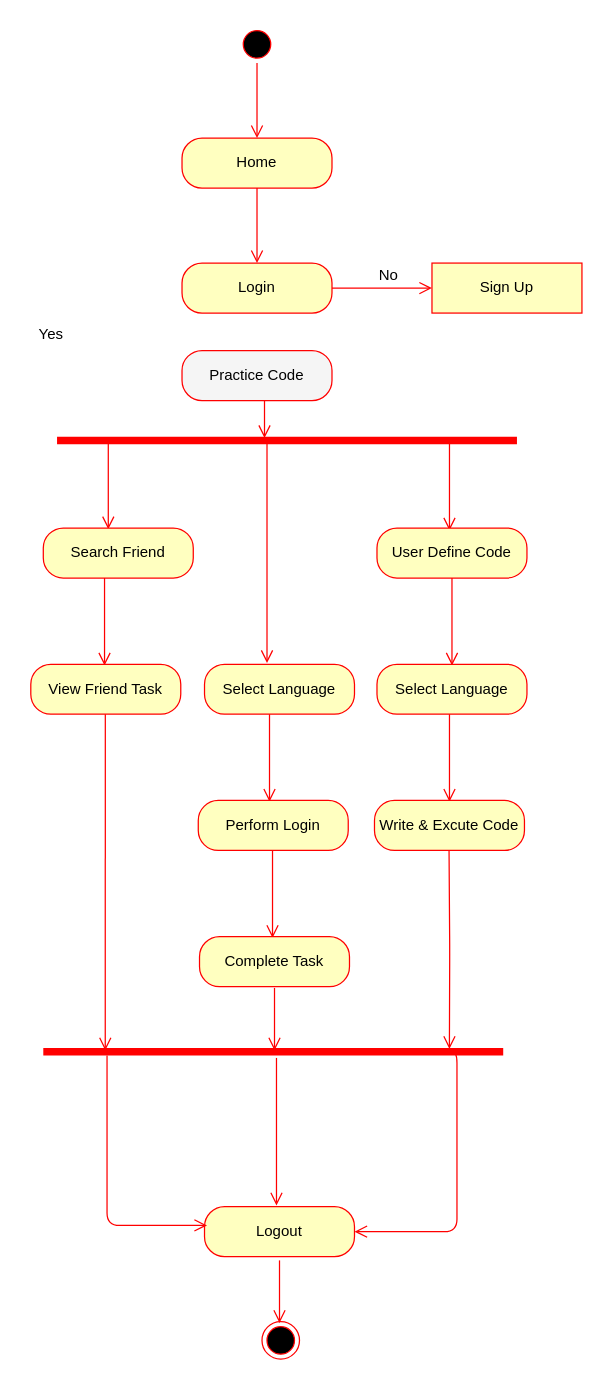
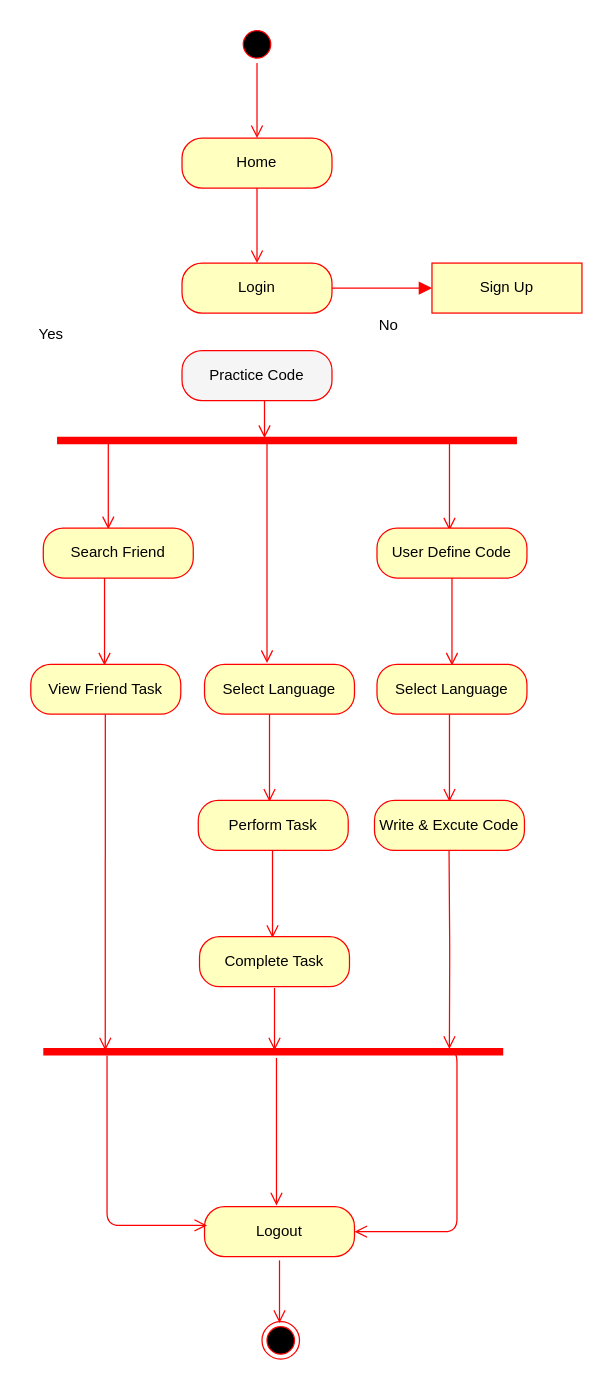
  <mxCell id="0" />
  <mxCell id="1" parent="0" />
  <mxCell id="2" value="" style="ellipse;html=1;shape=startState;fillColor=#000000;strokeColor=#ff0000;" parent="1" vertex="1"><mxGeometry x="190" y="20" width="30" height="30" as="geometry" /></mxCell>
  <mxCell id="3" value="" style="edgeStyle=orthogonalEdgeStyle;html=1;verticalAlign=bottom;endArrow=open;endSize=8;strokeColor=#ff0000;" parent="1" source="2" edge="1"><mxGeometry relative="1" as="geometry"><mxPoint x="205" y="110" as="targetPoint" /></mxGeometry></mxCell>
  <mxCell id="4" value="Home" style="rounded=1;whiteSpace=wrap;html=1;arcSize=40;fontColor=#000000;fillColor=#ffffc0;strokeColor=#ff0000;" parent="1" vertex="1"><mxGeometry x="145" y="110" width="120" height="40" as="geometry" /></mxCell>
  <mxCell id="5" value="" style="edgeStyle=orthogonalEdgeStyle;html=1;verticalAlign=bottom;endArrow=open;endSize=8;strokeColor=#ff0000;" parent="1" source="4" edge="1"><mxGeometry relative="1" as="geometry"><mxPoint x="205" y="210" as="targetPoint" /></mxGeometry></mxCell>
  <mxCell id="6" value="Login" style="rounded=1;whiteSpace=wrap;html=1;arcSize=40;fontColor=#000000;fillColor=#ffffc0;strokeColor=#ff0000;" parent="1" vertex="1"><mxGeometry x="145" y="210" width="120" height="40" as="geometry" /></mxCell>
  <mxCell id="7" value="Sign Up" style="whiteSpace=wrap;html=1;arcSize=40;fontColor=#000000;fillColor=#ffffc0;strokeColor=#ff0000;rounded=0;" parent="1" vertex="1"><mxGeometry x="345" y="210" width="120" height="40" as="geometry" /></mxCell>
- <mxCell id="8" value="" style="edgeStyle=orthogonalEdgeStyle;html=1;verticalAlign=bottom;endArrow=open;endSize=8;strokeColor=#ff0000;entryX=0;entryY=0.5;entryDx=0;entryDy=0;exitX=1;exitY=0.5;exitDx=0;exitDy=0;" parent="1" source="6" target="7" edge="1"><mxGeometry relative="1" as="geometry"><mxPoint x="215" y="220" as="targetPoint" /><mxPoint x="215" y="160" as="sourcePoint" /></mxGeometry></mxCell>
+ <mxCell id="8" value="" style="edgeStyle=orthogonalEdgeStyle;html=1;verticalAlign=bottom;endArrow=block;endSize=8;strokeColor=#ff0000;entryX=0;entryY=0.5;entryDx=0;entryDy=0;exitX=1;exitY=0.5;exitDx=0;exitDy=0;" parent="1" source="6" target="7" edge="1"><mxGeometry relative="1" as="geometry"><mxPoint x="215" y="220" as="targetPoint" /><mxPoint x="215" y="160" as="sourcePoint" /></mxGeometry></mxCell>
  <mxCell id="9" value="Yes" style="text;html=1;align=center;verticalAlign=middle;resizable=0;points=[];autosize=1;" parent="1" vertex="1"><mxGeometry x="20" y="257" width="40" height="20" as="geometry" /></mxCell>
- <mxCell id="10" value="No" style="text;html=1;align=center;verticalAlign=middle;resizable=0;points=[];autosize=1;" parent="1" vertex="1"><mxGeometry x="295" y="210" width="30" height="20" as="geometry" /></mxCell>
+ <mxCell id="10" value="No" style="text;html=1;align=center;verticalAlign=middle;resizable=0;points=[];autosize=1;" parent="1" vertex="1"><mxGeometry x="295" y="250" width="30" height="20" as="geometry" /></mxCell>
  <mxCell id="11" value="" style="shape=line;html=1;strokeWidth=6;strokeColor=#ff0000;" parent="1" vertex="1"><mxGeometry x="45" y="347" width="368" height="10" as="geometry" /></mxCell>
  <mxCell id="12" value="" style="edgeStyle=orthogonalEdgeStyle;html=1;verticalAlign=bottom;endArrow=open;endSize=8;strokeColor=#ff0000;" parent="1" edge="1"><mxGeometry relative="1" as="geometry"><mxPoint x="213" y="530" as="targetPoint" /><mxPoint x="213" y="354" as="sourcePoint" /></mxGeometry></mxCell>
  <mxCell id="13" value="Practice Code" style="rounded=1;whiteSpace=wrap;html=1;arcSize=40;fontColor=#000000;fillColor=#f5f5f5;strokeColor=#ff0000;" parent="1" vertex="1"><mxGeometry x="145" y="280" width="120" height="40" as="geometry" /></mxCell>
  <mxCell id="14" value="" style="edgeStyle=orthogonalEdgeStyle;html=1;verticalAlign=bottom;endArrow=open;endSize=8;strokeColor=#ff0000;" parent="1" edge="1"><mxGeometry relative="1" as="geometry"><mxPoint x="211" y="350" as="targetPoint" /><mxPoint x="211" y="320" as="sourcePoint" /></mxGeometry></mxCell>
  <mxCell id="15" value="" style="edgeStyle=orthogonalEdgeStyle;html=1;verticalAlign=bottom;endArrow=open;endSize=8;strokeColor=#ff0000;" parent="1" edge="1"><mxGeometry relative="1" as="geometry"><mxPoint x="359" y="424" as="targetPoint" /><mxPoint x="359" y="354" as="sourcePoint" /></mxGeometry></mxCell>
  <mxCell id="16" value="" style="edgeStyle=orthogonalEdgeStyle;html=1;verticalAlign=bottom;endArrow=open;endSize=8;strokeColor=#ff0000;" parent="1" edge="1"><mxGeometry relative="1" as="geometry"><mxPoint x="86" y="423" as="targetPoint" /><mxPoint x="86" y="353" as="sourcePoint" /></mxGeometry></mxCell>
  <mxCell id="17" value="Search Friend" style="rounded=1;whiteSpace=wrap;html=1;arcSize=40;fontColor=#000000;fillColor=#ffffc0;strokeColor=#ff0000;" parent="1" vertex="1"><mxGeometry x="34" y="422" width="120" height="40" as="geometry" /></mxCell>
  <mxCell id="18" value="User Define Code" style="rounded=1;whiteSpace=wrap;html=1;arcSize=40;fontColor=#000000;fillColor=#ffffc0;strokeColor=#ff0000;" parent="1" vertex="1"><mxGeometry x="301" y="422" width="120" height="40" as="geometry" /></mxCell>
  <mxCell id="19" value="" style="edgeStyle=orthogonalEdgeStyle;html=1;verticalAlign=bottom;endArrow=open;endSize=8;strokeColor=#ff0000;" parent="1" edge="1"><mxGeometry relative="1" as="geometry"><mxPoint x="83" y="532" as="targetPoint" /><mxPoint x="83" y="462" as="sourcePoint" /></mxGeometry></mxCell>
  <mxCell id="20" value="View Friend Task" style="rounded=1;whiteSpace=wrap;html=1;arcSize=40;fontColor=#000000;fillColor=#ffffc0;strokeColor=#ff0000;" parent="1" vertex="1"><mxGeometry x="24" y="531" width="120" height="40" as="geometry" /></mxCell>
  <mxCell id="21" value="Select Language" style="rounded=1;whiteSpace=wrap;html=1;arcSize=40;fontColor=#000000;fillColor=#ffffc0;strokeColor=#ff0000;" parent="1" vertex="1"><mxGeometry x="163" y="531" width="120" height="40" as="geometry" /></mxCell>
  <mxCell id="22" value="" style="edgeStyle=orthogonalEdgeStyle;html=1;verticalAlign=bottom;endArrow=open;endSize=8;strokeColor=#ff0000;" parent="1" edge="1"><mxGeometry relative="1" as="geometry"><mxPoint x="361" y="532" as="targetPoint" /><mxPoint x="361" y="462" as="sourcePoint" /></mxGeometry></mxCell>
  <mxCell id="23" value="Select Language" style="rounded=1;whiteSpace=wrap;html=1;arcSize=40;fontColor=#000000;fillColor=#ffffc0;strokeColor=#ff0000;" parent="1" vertex="1"><mxGeometry x="301" y="531" width="120" height="40" as="geometry" /></mxCell>
  <mxCell id="24" value="" style="edgeStyle=orthogonalEdgeStyle;html=1;verticalAlign=bottom;endArrow=open;endSize=8;strokeColor=#ff0000;" parent="1" edge="1"><mxGeometry relative="1" as="geometry"><mxPoint x="215" y="641" as="targetPoint" /><mxPoint x="215" y="571" as="sourcePoint" /></mxGeometry></mxCell>
- <mxCell id="25" value="Perform Login" style="rounded=1;whiteSpace=wrap;html=1;arcSize=40;fontColor=#000000;fillColor=#ffffc0;strokeColor=#ff0000;" parent="1" vertex="1"><mxGeometry x="158" y="640" width="120" height="40" as="geometry" /></mxCell>
+ <mxCell id="25" value="Perform Task" style="rounded=1;whiteSpace=wrap;html=1;arcSize=40;fontColor=#000000;fillColor=#ffffc0;strokeColor=#ff0000;" parent="1" vertex="1"><mxGeometry x="158" y="640" width="120" height="40" as="geometry" /></mxCell>
  <mxCell id="26" value="" style="edgeStyle=orthogonalEdgeStyle;html=1;verticalAlign=bottom;endArrow=open;endSize=8;strokeColor=#ff0000;" parent="1" edge="1"><mxGeometry relative="1" as="geometry"><mxPoint x="359" y="641" as="targetPoint" /><mxPoint x="359" y="571" as="sourcePoint" /></mxGeometry></mxCell>
  <mxCell id="27" value="Write &amp;amp; Excute Code" style="rounded=1;whiteSpace=wrap;html=1;arcSize=40;fontColor=#000000;fillColor=#ffffc0;strokeColor=#ff0000;" parent="1" vertex="1"><mxGeometry x="299" y="640" width="120" height="40" as="geometry" /></mxCell>
  <mxCell id="28" value="" style="edgeStyle=orthogonalEdgeStyle;html=1;verticalAlign=bottom;endArrow=open;endSize=8;strokeColor=#ff0000;" parent="1" edge="1"><mxGeometry relative="1" as="geometry"><mxPoint x="217.41" y="750" as="targetPoint" /><mxPoint x="217.41" y="680" as="sourcePoint" /></mxGeometry></mxCell>
  <mxCell id="29" value="Complete Task" style="rounded=1;whiteSpace=wrap;html=1;arcSize=40;fontColor=#000000;fillColor=#ffffc0;strokeColor=#ff0000;" parent="1" vertex="1"><mxGeometry x="159" y="749" width="120" height="40" as="geometry" /></mxCell>
  <mxCell id="30" value="" style="shape=line;html=1;strokeWidth=6;strokeColor=#ff0000;" parent="1" vertex="1"><mxGeometry x="34" y="836" width="368" height="10" as="geometry" /></mxCell>
  <mxCell id="31" value="" style="edgeStyle=orthogonalEdgeStyle;html=1;verticalAlign=bottom;endArrow=open;endSize=8;strokeColor=#ff0000;" parent="1" edge="1"><mxGeometry relative="1" as="geometry"><mxPoint x="220.58" y="964" as="targetPoint" /><mxPoint x="220.58" y="846" as="sourcePoint" /></mxGeometry></mxCell>
  <mxCell id="32" value="" style="edgeStyle=orthogonalEdgeStyle;html=1;verticalAlign=bottom;endArrow=open;endSize=8;strokeColor=#ff0000;entryX=1;entryY=0.5;entryDx=0;entryDy=0;" parent="1" target="35" edge="1"><mxGeometry relative="1" as="geometry"><mxPoint x="312" y="985" as="targetPoint" /><mxPoint x="355" y="840" as="sourcePoint" /><Array as="points"><mxPoint x="365" y="840" /><mxPoint x="365" y="985" /></Array></mxGeometry></mxCell>
  <mxCell id="33" value="" style="edgeStyle=orthogonalEdgeStyle;html=1;verticalAlign=bottom;endArrow=open;endSize=8;strokeColor=#ff0000;entryX=0.666;entryY=0.5;entryDx=0;entryDy=0;entryPerimeter=0;" parent="1" edge="1"><mxGeometry relative="1" as="geometry"><mxPoint x="219" y="840" as="targetPoint" /><mxPoint x="219" y="790" as="sourcePoint" /></mxGeometry></mxCell>
  <mxCell id="34" value="" style="edgeStyle=orthogonalEdgeStyle;html=1;verticalAlign=bottom;endArrow=open;endSize=8;strokeColor=#ff0000;entryX=0.182;entryY=0.4;entryDx=0;entryDy=0;entryPerimeter=0;" parent="1" edge="1"><mxGeometry relative="1" as="geometry"><mxPoint x="83.586" y="840" as="targetPoint" /><mxPoint x="83.61" y="571" as="sourcePoint" /></mxGeometry></mxCell>
  <mxCell id="35" value="Logout" style="rounded=1;whiteSpace=wrap;html=1;arcSize=40;fontColor=#000000;fillColor=#ffffc0;strokeColor=#ff0000;" parent="1" vertex="1"><mxGeometry x="163" y="965" width="120" height="40" as="geometry" /></mxCell>
  <mxCell id="36" value="" style="edgeStyle=orthogonalEdgeStyle;html=1;verticalAlign=bottom;endArrow=open;endSize=8;strokeColor=#ff0000;entryX=0.666;entryY=0.5;entryDx=0;entryDy=0;entryPerimeter=0;" parent="1" edge="1"><mxGeometry relative="1" as="geometry"><mxPoint x="223" y="1058" as="targetPoint" /><mxPoint x="223" y="1008" as="sourcePoint" /></mxGeometry></mxCell>
  <mxCell id="37" value="" style="ellipse;html=1;shape=endState;fillColor=#000000;strokeColor=#ff0000;" parent="1" vertex="1"><mxGeometry x="209" y="1057" width="30" height="30" as="geometry" /></mxCell>
  <mxCell id="38" value="" style="edgeStyle=orthogonalEdgeStyle;html=1;verticalAlign=bottom;endArrow=open;endSize=8;strokeColor=#ff0000;entryX=0.883;entryY=0.276;entryDx=0;entryDy=0;entryPerimeter=0;" parent="1" target="30" edge="1"><mxGeometry relative="1" as="geometry"><mxPoint x="358.66" y="750" as="targetPoint" /><mxPoint x="358.66" y="680" as="sourcePoint" /></mxGeometry></mxCell>
  <mxCell id="39" value="" style="edgeStyle=orthogonalEdgeStyle;html=1;verticalAlign=bottom;endArrow=open;endSize=8;strokeColor=#ff0000;" parent="1" edge="1"><mxGeometry relative="1" as="geometry"><mxPoint x="165" y="980" as="targetPoint" /><mxPoint x="85" y="844" as="sourcePoint" /><Array as="points"><mxPoint x="85" y="980" /></Array></mxGeometry></mxCell>
